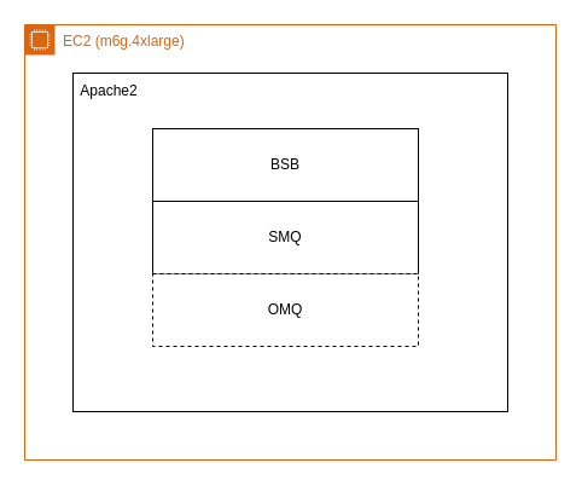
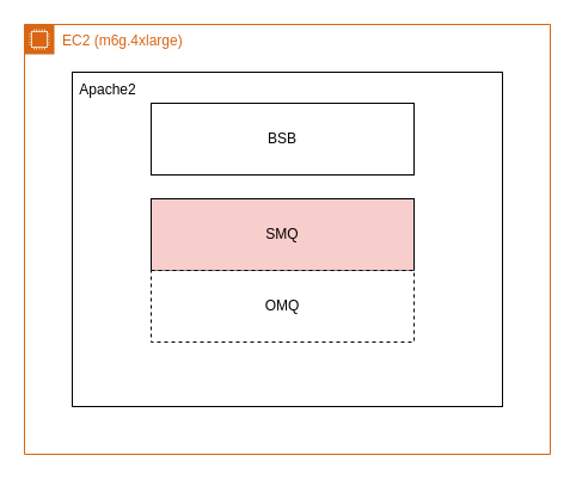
  <mxCell id="0" />
  <mxCell id="1" parent="0" />
  <mxCell id="2" value="EC2 (m6g.4xlarge)" style="points=[[0,0],[0.25,0],[0.5,0],[0.75,0],[1,0],[1,0.25],[1,0.5],[1,0.75],[1,1],[0.75,1],[0.5,1],[0.25,1],[0,1],[0,0.75],[0,0.5],[0,0.25]];outlineConnect=0;gradientColor=none;html=1;whiteSpace=wrap;fontSize=12;fontStyle=0;shape=mxgraph.aws4.group;grIcon=mxgraph.aws4.group_ec2_instance_contents;strokeColor=#D86613;fillColor=none;verticalAlign=top;align=left;spacingLeft=30;fontColor=#D86613;dashed=0;" vertex="1" parent="1"><mxGeometry x="20" y="20" width="440" height="360" as="geometry" /></mxCell>
  <mxCell id="3" value="" style="rounded=0;whiteSpace=wrap;html=1;" vertex="1" parent="1"><mxGeometry x="60" y="60" width="360" height="280" as="geometry" /></mxCell>
  <mxCell id="4" value="Apache2" style="text;html=1;strokeColor=none;fillColor=none;align=center;verticalAlign=middle;whiteSpace=wrap;rounded=0;" vertex="1" parent="1"><mxGeometry x="60" y="60" width="60" height="30" as="geometry" /></mxCell>
- <mxCell id="5" value="BSB" style="rounded=0;whiteSpace=wrap;html=1;" vertex="1" parent="1"><mxGeometry x="126" y="106" width="220" height="60" as="geometry" /></mxCell>
- <mxCell id="6" value="SMQ" style="rounded=0;whiteSpace=wrap;html=1;" vertex="1" parent="1"><mxGeometry x="126" y="166" width="220" height="60" as="geometry" /></mxCell>
+ <mxCell id="5" value="BSB" style="rounded=0;whiteSpace=wrap;html=1;" vertex="1" parent="1"><mxGeometry x="126" y="86" width="220" height="60" as="geometry" /></mxCell>
+ <mxCell id="6" value="SMQ" style="rounded=0;whiteSpace=wrap;html=1;fillColor=#f8cecc;" vertex="1" parent="1"><mxGeometry x="126" y="166" width="220" height="60" as="geometry" /></mxCell>
  <mxCell id="7" value="OMQ" style="rounded=0;whiteSpace=wrap;html=1;dashed=1;" vertex="1" parent="1"><mxGeometry x="126" y="226" width="220" height="60" as="geometry" /></mxCell>
